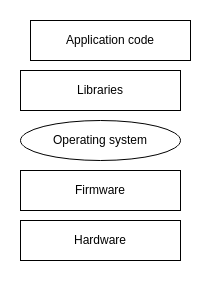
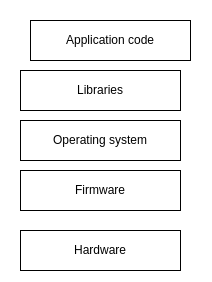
  <mxCell id="0" />
  <mxCell id="1" parent="0" />
- <mxCell id="2" value="Hardware" style="rounded=0;whiteSpace=wrap;html=1;" vertex="1" parent="1"><mxGeometry x="20" y="220" width="160" height="40" as="geometry" /></mxCell>
+ <mxCell id="2" value="Hardware" style="rounded=0;whiteSpace=wrap;html=1;" vertex="1" parent="1"><mxGeometry x="20" y="230" width="160" height="40" as="geometry" /></mxCell>
  <mxCell id="3" value="Firmware" style="rounded=0;whiteSpace=wrap;html=1;" vertex="1" parent="1"><mxGeometry x="20" y="170" width="160" height="40" as="geometry" /></mxCell>
- <mxCell id="4" value="Operating system" style="ellipse;whiteSpace=wrap;html=1;" vertex="1" parent="1"><mxGeometry x="20" y="120" width="160" height="40" as="geometry" /></mxCell>
+ <mxCell id="4" value="Operating system" style="rounded=0;whiteSpace=wrap;html=1;" vertex="1" parent="1"><mxGeometry x="20" y="120" width="160" height="40" as="geometry" /></mxCell>
  <mxCell id="5" value="Libraries" style="rounded=0;whiteSpace=wrap;html=1;" vertex="1" parent="1"><mxGeometry x="20" y="70" width="160" height="40" as="geometry" /></mxCell>
  <mxCell id="6" value="Application code" style="rounded=0;whiteSpace=wrap;html=1;" vertex="1" parent="1"><mxGeometry x="30" y="20" width="160" height="40" as="geometry" /></mxCell>
